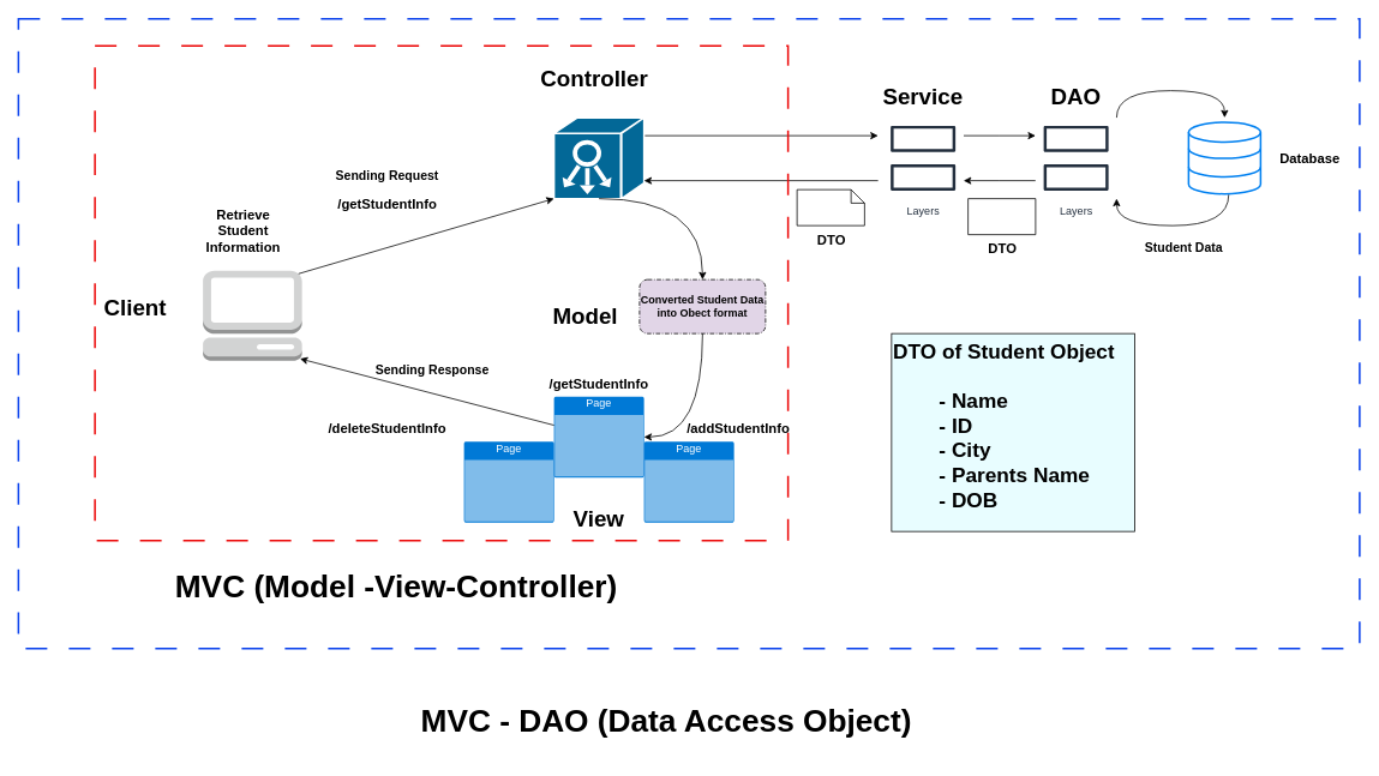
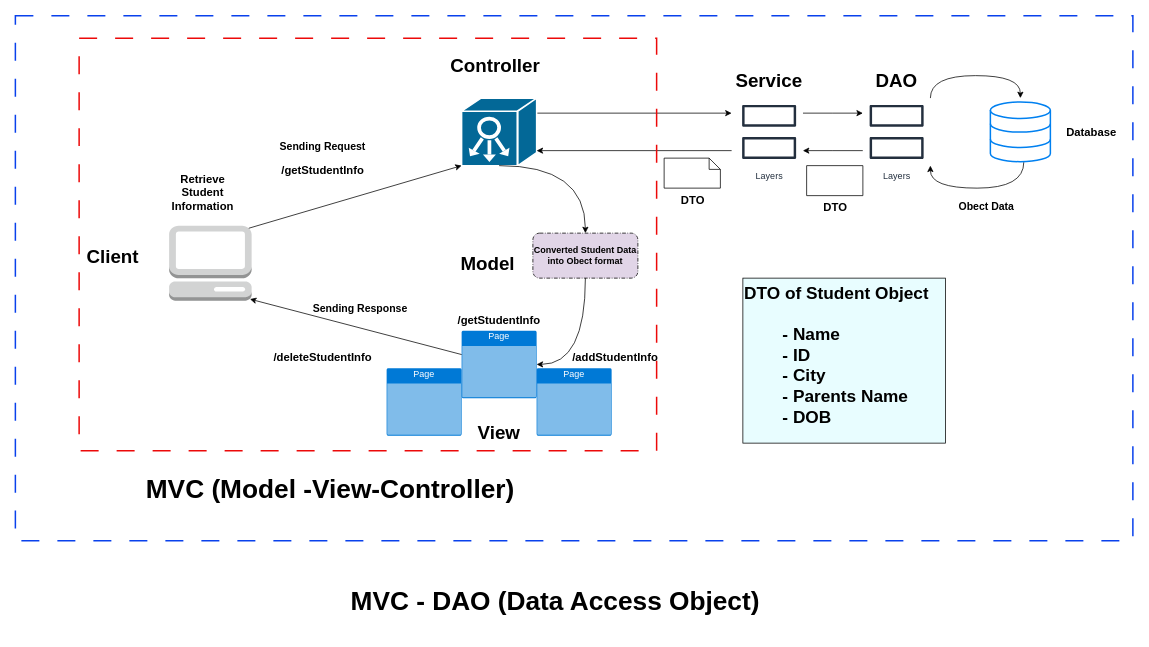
  <mxCell id="0" />
  <mxCell id="1" parent="0" />
  <mxCell id="2" value="" style="outlineConnect=0;dashed=0;verticalLabelPosition=bottom;verticalAlign=top;align=center;html=1;shape=mxgraph.aws3.management_console;fillColor=#D2D3D3;gradientColor=none;" parent="1" vertex="1"><mxGeometry x="225" y="300" width="110" height="100" as="geometry" /></mxCell>
  <mxCell id="3" style="edgeStyle=orthogonalEdgeStyle;rounded=0;orthogonalLoop=1;jettySize=auto;html=1;exitX=1;exitY=0.5;exitDx=0;exitDy=0;exitPerimeter=0;" parent="1" edge="1"><mxGeometry relative="1" as="geometry"><mxPoint x="715" y="150" as="sourcePoint" /><mxPoint x="975" y="150" as="targetPoint" /></mxGeometry></mxCell>
  <mxCell id="4" value="" style="shape=mxgraph.cisco.controllers_and_modules.system_controller;html=1;pointerEvents=1;dashed=0;fillColor=#036897;strokeColor=#ffffff;strokeWidth=2;verticalLabelPosition=bottom;verticalAlign=top;align=center;outlineConnect=0;" parent="1" vertex="1"><mxGeometry x="615" y="130" width="100" height="90" as="geometry" /></mxCell>
  <mxCell id="5" value="Page" style="html=1;whiteSpace=wrap;strokeColor=none;fillColor=#0079D6;labelPosition=center;verticalLabelPosition=middle;verticalAlign=top;align=center;fontSize=12;outlineConnect=0;spacingTop=-6;fontColor=#FFFFFF;sketch=0;shape=mxgraph.sitemap.page;" parent="1" vertex="1"><mxGeometry x="615" y="440" width="100" height="90" as="geometry" /></mxCell>
  <mxCell id="6" style="edgeStyle=orthogonalEdgeStyle;rounded=0;orthogonalLoop=1;jettySize=auto;html=1;" parent="1" source="7" target="12" edge="1"><mxGeometry relative="1" as="geometry"><Array as="points"><mxPoint x="1110" y="150" /><mxPoint x="1110" y="150" /></Array></mxGeometry></mxCell>
  <mxCell id="7" value="Layers" style="sketch=0;outlineConnect=0;fontColor=#232F3E;gradientColor=none;strokeColor=#232F3E;fillColor=#ffffff;dashed=0;verticalLabelPosition=bottom;verticalAlign=top;align=center;html=1;fontSize=12;fontStyle=0;aspect=fixed;shape=mxgraph.aws4.resourceIcon;resIcon=mxgraph.aws4.layers;" parent="1" vertex="1"><mxGeometry x="980" y="130" width="90" height="90" as="geometry" /></mxCell>
  <mxCell id="8" style="edgeStyle=orthogonalEdgeStyle;rounded=0;orthogonalLoop=1;jettySize=auto;html=1;curved=1;exitX=0.557;exitY=1.007;exitDx=0;exitDy=0;exitPerimeter=0;" parent="1" source="9" target="12" edge="1"><mxGeometry relative="1" as="geometry"><mxPoint x="1230" y="230" as="targetPoint" /><Array as="points"><mxPoint x="1365" y="250" /><mxPoint x="1240" y="250" /></Array></mxGeometry></mxCell>
  <mxCell id="9" value="" style="html=1;verticalLabelPosition=bottom;align=center;labelBackgroundColor=#ffffff;verticalAlign=top;strokeWidth=2;strokeColor=#0080F0;shadow=0;dashed=0;shape=mxgraph.ios7.icons.data;" parent="1" vertex="1"><mxGeometry x="1320" y="135.22" width="80" height="79.55" as="geometry" /></mxCell>
  <mxCell id="10" style="edgeStyle=orthogonalEdgeStyle;rounded=0;orthogonalLoop=1;jettySize=auto;html=1;curved=1;entryX=0.5;entryY=-0.066;entryDx=0;entryDy=0;entryPerimeter=0;" parent="1" source="12" target="9" edge="1"><mxGeometry relative="1" as="geometry"><mxPoint x="1310" y="150" as="targetPoint" /><mxPoint x="1240" y="150.059" as="sourcePoint" /><Array as="points"><mxPoint x="1240" y="100" /><mxPoint x="1360" y="100" /></Array></mxGeometry></mxCell>
  <mxCell id="11" style="edgeStyle=orthogonalEdgeStyle;rounded=0;orthogonalLoop=1;jettySize=auto;html=1;" parent="1" source="12" target="7" edge="1"><mxGeometry relative="1" as="geometry"><Array as="points"><mxPoint x="1110" y="200" /><mxPoint x="1110" y="200" /></Array></mxGeometry></mxCell>
  <mxCell id="12" value="Layers" style="sketch=0;outlineConnect=0;fontColor=#232F3E;gradientColor=none;strokeColor=#232F3E;fillColor=#ffffff;dashed=0;verticalLabelPosition=bottom;verticalAlign=top;align=center;html=1;fontSize=12;fontStyle=0;aspect=fixed;shape=mxgraph.aws4.resourceIcon;resIcon=mxgraph.aws4.layers;" parent="1" vertex="1"><mxGeometry x="1150" y="130" width="90" height="90" as="geometry" /></mxCell>
  <mxCell id="13" value="&lt;b&gt;&lt;font style=&quot;font-size: 12px;&quot;&gt;Converted Student Data into Obect format&lt;/font&gt;&lt;/b&gt;" style="points=[[0.25,0,0],[0.5,0,0],[0.75,0,0],[1,0.25,0],[1,0.5,0],[1,0.75,0],[0.75,1,0],[0.5,1,0],[0.25,1,0],[0,0.75,0],[0,0.5,0],[0,0.25,0]];rounded=1;dashed=1;dashPattern=5 2 1 2;labelPosition=center;verticalLabelPosition=middle;align=center;verticalAlign=middle;fontSize=8;html=1;whiteSpace=wrap;fillColor=#e1d5e7;" parent="1" vertex="1"><mxGeometry x="710" y="310" width="140" height="60" as="geometry" /></mxCell>
  <mxCell id="14" value="Retrieve Student Information" style="text;html=1;align=center;verticalAlign=middle;whiteSpace=wrap;rounded=0;fontStyle=1;fontSize=15;" parent="1" vertex="1"><mxGeometry x="235" y="240" width="70" height="30" as="geometry" /></mxCell>
  <mxCell id="15" style="rounded=0;orthogonalLoop=1;jettySize=auto;html=1;exitX=0.965;exitY=0.035;exitDx=0;exitDy=0;exitPerimeter=0;entryX=0;entryY=1;entryDx=0;entryDy=0;entryPerimeter=0;" parent="1" source="2" target="4" edge="1"><mxGeometry relative="1" as="geometry" /></mxCell>
  <mxCell id="16" value="&lt;b&gt;&lt;font style=&quot;font-size: 25px;&quot;&gt;Client&lt;/font&gt;&lt;/b&gt;" style="text;html=1;align=center;verticalAlign=middle;whiteSpace=wrap;rounded=0;" parent="1" vertex="1"><mxGeometry x="115" y="325" width="70" height="30" as="geometry" /></mxCell>
  <mxCell id="17" value="/getStudentInfo" style="text;html=1;align=center;verticalAlign=middle;whiteSpace=wrap;rounded=0;fontStyle=1;fontSize=15;" parent="1" vertex="1"><mxGeometry x="395" y="210" width="70" height="30" as="geometry" /></mxCell>
  <mxCell id="18" value="&lt;b&gt;&lt;font style=&quot;font-size: 25px;&quot;&gt;Controller&lt;/font&gt;&lt;/b&gt;" style="text;html=1;align=center;verticalAlign=middle;whiteSpace=wrap;rounded=0;" parent="1" vertex="1"><mxGeometry x="625" y="70" width="70" height="30" as="geometry" /></mxCell>
  <mxCell id="19" value="&lt;b&gt;&lt;font style=&quot;font-size: 25px;&quot;&gt;View&lt;/font&gt;&lt;/b&gt;" style="text;html=1;align=center;verticalAlign=middle;whiteSpace=wrap;rounded=0;" parent="1" vertex="1"><mxGeometry x="630" y="560" width="70" height="30" as="geometry" /></mxCell>
  <mxCell id="20" value="&lt;b style=&quot;font-size: 25px;&quot;&gt;Model&lt;/b&gt;" style="text;html=1;align=center;verticalAlign=middle;whiteSpace=wrap;rounded=0;fontSize=25;" parent="1" vertex="1"><mxGeometry x="615" y="335" width="70" height="30" as="geometry" /></mxCell>
  <mxCell id="21" style="rounded=0;orthogonalLoop=1;jettySize=auto;html=1;entryX=0.98;entryY=0.98;entryDx=0;entryDy=0;entryPerimeter=0;" parent="1" source="5" target="2" edge="1"><mxGeometry relative="1" as="geometry" /></mxCell>
  <mxCell id="22" style="edgeStyle=orthogonalEdgeStyle;rounded=0;orthogonalLoop=1;jettySize=auto;html=1;exitX=0.5;exitY=1;exitDx=0;exitDy=0;exitPerimeter=0;entryX=0.5;entryY=0;entryDx=0;entryDy=0;entryPerimeter=0;curved=1;" parent="1" source="4" target="13" edge="1"><mxGeometry relative="1" as="geometry"><Array as="points"><mxPoint x="780" y="220" /></Array></mxGeometry></mxCell>
  <mxCell id="23" style="edgeStyle=orthogonalEdgeStyle;rounded=0;orthogonalLoop=1;jettySize=auto;html=1;exitX=0.5;exitY=1;exitDx=0;exitDy=0;exitPerimeter=0;entryX=1;entryY=0.5;entryDx=0;entryDy=0;entryPerimeter=0;curved=1;" parent="1" source="13" target="5" edge="1"><mxGeometry relative="1" as="geometry" /></mxCell>
  <mxCell id="24" value="/getStudentInfo" style="text;html=1;align=center;verticalAlign=middle;whiteSpace=wrap;rounded=0;fontStyle=1;fontSize=15;" parent="1" vertex="1"><mxGeometry x="630" y="410" width="70" height="30" as="geometry" /></mxCell>
  <mxCell id="25" value="&lt;b&gt;&lt;font style=&quot;font-size: 25px;&quot;&gt;Service&lt;/font&gt;&lt;/b&gt;" style="text;html=1;align=center;verticalAlign=middle;whiteSpace=wrap;rounded=0;" parent="1" vertex="1"><mxGeometry x="990" y="90" width="70" height="30" as="geometry" /></mxCell>
  <mxCell id="26" value="&lt;font style=&quot;font-size: 25px;&quot;&gt;&lt;b&gt;DAO&lt;/b&gt;&lt;/font&gt;" style="text;html=1;align=center;verticalAlign=middle;whiteSpace=wrap;rounded=0;" parent="1" vertex="1"><mxGeometry x="1160" y="90" width="70" height="30" as="geometry" /></mxCell>
  <mxCell id="27" value="&lt;b&gt;&lt;font style=&quot;font-size: 15px;&quot;&gt;Database&lt;/font&gt;&lt;/b&gt;" style="text;html=1;align=center;verticalAlign=middle;whiteSpace=wrap;rounded=0;" parent="1" vertex="1"><mxGeometry x="1420" y="160" width="70" height="30" as="geometry" /></mxCell>
  <mxCell id="28" style="edgeStyle=orthogonalEdgeStyle;rounded=0;orthogonalLoop=1;jettySize=auto;html=1;entryX=1;entryY=0.5;entryDx=0;entryDy=0;entryPerimeter=0;" parent="1" edge="1"><mxGeometry relative="1" as="geometry"><mxPoint x="975" y="200" as="sourcePoint" /><mxPoint x="715" y="200" as="targetPoint" /></mxGeometry></mxCell>
- <mxCell id="29" value="&lt;b&gt;&lt;font style=&quot;font-size: 14px;&quot;&gt;Student Data&lt;/font&gt;&lt;/b&gt;" style="text;html=1;align=center;verticalAlign=middle;whiteSpace=wrap;rounded=0;" parent="1" vertex="1"><mxGeometry x="1265" y="260" width="100" height="30" as="geometry" /></mxCell>
+ <mxCell id="29" value="&lt;b&gt;&lt;font style=&quot;font-size: 14px;&quot;&gt;Obect Data&lt;/font&gt;&lt;/b&gt;" style="text;html=1;align=center;verticalAlign=middle;whiteSpace=wrap;rounded=0;" parent="1" vertex="1"><mxGeometry x="1265" y="260" width="100" height="30" as="geometry" /></mxCell>
  <mxCell id="30" value="Sending Response" style="text;html=1;align=center;verticalAlign=middle;whiteSpace=wrap;rounded=0;fontStyle=1;fontSize=14;" parent="1" vertex="1"><mxGeometry x="415" y="390" width="130" height="40" as="geometry" /></mxCell>
  <mxCell id="31" value="Sending Request" style="text;html=1;align=center;verticalAlign=middle;whiteSpace=wrap;rounded=0;fontStyle=1;fontSize=14;" parent="1" vertex="1"><mxGeometry x="365" y="174.77" width="130" height="40" as="geometry" /></mxCell>
  <mxCell id="32" value="" style="rounded=0;whiteSpace=wrap;html=1;fillStyle=dots;fillColor=none;dashed=1;dashPattern=12 12;strokeWidth=2;strokeColor=#ec0909;" parent="1" vertex="1"><mxGeometry x="105" y="50" width="770" height="550" as="geometry" /></mxCell>
  <mxCell id="33" value="" style="rounded=0;whiteSpace=wrap;html=1;fillStyle=dots;fillColor=none;dashed=1;dashPattern=12 12;strokeWidth=2;strokeColor=#0941ec;" parent="1" vertex="1"><mxGeometry x="20" y="20" width="1490" height="700" as="geometry" /></mxCell>
  <mxCell id="34" value="MVC (Model -View-Controller)" style="text;html=1;align=center;verticalAlign=middle;whiteSpace=wrap;rounded=0;fontStyle=1;fontSize=35;" parent="1" vertex="1"><mxGeometry x="155" y="610" width="570" height="80" as="geometry" /></mxCell>
  <mxCell id="35" value="MVC - DAO (Data Access Object)" style="text;html=1;align=center;verticalAlign=middle;whiteSpace=wrap;rounded=0;fontStyle=1;fontSize=35;" parent="1" vertex="1"><mxGeometry x="455" y="760" width="570" height="80" as="geometry" /></mxCell>
  <mxCell id="36" value="Page" style="html=1;whiteSpace=wrap;strokeColor=none;fillColor=#0079D6;labelPosition=center;verticalLabelPosition=middle;verticalAlign=top;align=center;fontSize=12;outlineConnect=0;spacingTop=-6;fontColor=#FFFFFF;sketch=0;shape=mxgraph.sitemap.page;" parent="1" vertex="1"><mxGeometry x="715" y="490" width="100" height="90" as="geometry" /></mxCell>
  <mxCell id="37" value="Page" style="html=1;whiteSpace=wrap;strokeColor=none;fillColor=#0079D6;labelPosition=center;verticalLabelPosition=middle;verticalAlign=top;align=center;fontSize=12;outlineConnect=0;spacingTop=-6;fontColor=#FFFFFF;sketch=0;shape=mxgraph.sitemap.page;" parent="1" vertex="1"><mxGeometry x="515" y="490" width="100" height="90" as="geometry" /></mxCell>
  <mxCell id="38" value="/addStudentInfo" style="text;html=1;align=center;verticalAlign=middle;whiteSpace=wrap;rounded=0;fontStyle=1;fontSize=15;" parent="1" vertex="1"><mxGeometry x="785" y="460" width="70" height="30" as="geometry" /></mxCell>
  <mxCell id="39" value="/deleteStudentInfo" style="text;html=1;align=center;verticalAlign=middle;whiteSpace=wrap;rounded=0;fontStyle=1;fontSize=15;" parent="1" vertex="1"><mxGeometry x="395" y="460" width="70" height="30" as="geometry" /></mxCell>
  <mxCell id="40" value="&lt;b&gt;&lt;font style=&quot;font-size: 15px;&quot;&gt;DTO&lt;/font&gt;&lt;/b&gt;" style="shape=mxgraph.bpmn.data;labelPosition=center;verticalLabelPosition=bottom;align=center;verticalAlign=top;size=15;html=1;" vertex="1" parent="1"><mxGeometry x="885" y="210" width="75" height="40" as="geometry" /></mxCell>
  <mxCell id="41" value="&lt;b&gt;&lt;font style=&quot;font-size: 15px;&quot;&gt;DTO&lt;/font&gt;&lt;/b&gt;" style="shape=mxgraph.bpmn.data;labelPosition=center;verticalLabelPosition=bottom;align=center;verticalAlign=top;size=0;html=1;" vertex="1" parent="1"><mxGeometry x="1075" y="220" width="75" height="40" as="geometry" /></mxCell>
  <mxCell id="42" value="&lt;b style=&quot;font-size: 23px;&quot;&gt;&lt;font style=&quot;font-size: 23px;&quot;&gt;DTO of Student Object&lt;/font&gt;&lt;/b&gt;&lt;div style=&quot;font-size: 23px;&quot;&gt;&lt;b&gt;&lt;font style=&quot;font-size: 23px;&quot;&gt;&lt;br&gt;&lt;/font&gt;&lt;/b&gt;&lt;/div&gt;&lt;div style=&quot;font-size: 23px;&quot;&gt;&lt;b&gt;&lt;font style=&quot;font-size: 23px;&quot;&gt;&lt;span style=&quot;white-space: pre;&quot;&gt;&#09;&lt;/span&gt;- Name&lt;/font&gt;&lt;/b&gt;&lt;/div&gt;&lt;div style=&quot;font-size: 23px;&quot;&gt;&lt;b&gt;&lt;font style=&quot;font-size: 23px;&quot;&gt;&lt;span style=&quot;white-space: pre;&quot;&gt;&#09;&lt;/span&gt;- ID&lt;/font&gt;&lt;/b&gt;&lt;/div&gt;&lt;div style=&quot;font-size: 23px;&quot;&gt;&lt;b&gt;&lt;font style=&quot;font-size: 23px;&quot;&gt;&lt;span style=&quot;white-space: pre;&quot;&gt;&#09;&lt;/span&gt;- City&lt;/font&gt;&lt;/b&gt;&lt;/div&gt;&lt;div style=&quot;font-size: 23px;&quot;&gt;&lt;b&gt;&lt;font style=&quot;font-size: 23px;&quot;&gt;&lt;span style=&quot;white-space: pre;&quot;&gt;&#09;&lt;/span&gt;- Parents Name&lt;/font&gt;&lt;/b&gt;&lt;/div&gt;&lt;div style=&quot;font-size: 23px;&quot;&gt;&lt;b style=&quot;&quot;&gt;&lt;font style=&quot;font-size: 23px;&quot;&gt;&lt;span style=&quot;white-space: pre;&quot;&gt;&#09;&lt;/span&gt;- DOB&lt;br&gt;&lt;/font&gt;&lt;/b&gt;&lt;div&gt;&lt;br&gt;&lt;/div&gt;&lt;/div&gt;" style="text;html=1;whiteSpace=wrap;overflow=hidden;rounded=0;fillColor=#E8FDFF;strokeColor=default;" vertex="1" parent="1"><mxGeometry x="990" y="370" width="270" height="220" as="geometry" /></mxCell>
